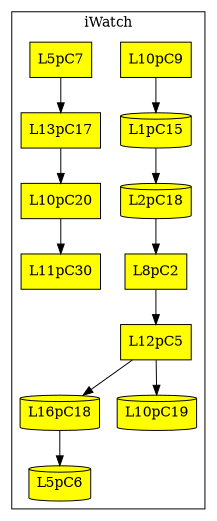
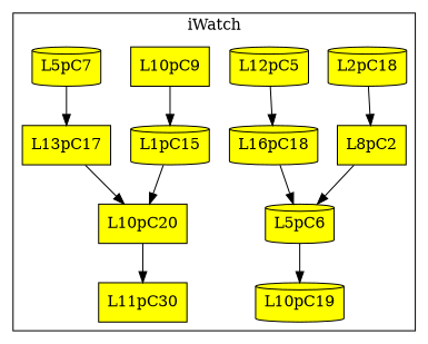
  digraph {
    node [fillcolor=yellow shape=cylinder style=filled]
    n1 [group=2 label=L10pC9 shape=box]
    n2 [group=3 label=L1pC15]
    n3 [group=4 label=L2pC18]
    n4 [group=5 label=L8pC2 shape=box]
-   n5 [group=6 label=L12pC5 shape=box]
+   n5 [group=6 label=L12pC5]
    n6 [group=7 label=L16pC18]
    n7 [group=8 label=L5pC6]
    n8 [group=9 label=L10pC19]
-   n9 [group=11 label=L5pC7 shape=box]
+   n9 [group=11 label=L5pC7]
    n10 [group=12 label=L13pC17 shape=box]
    n11 [group=13 label=L10pC20 shape=box]
    n12 [group=14 label=L11pC30 shape=box]
    subgraph cluster_1 {
      label=iWatch
      n1
      n2
      n3
      n4
      n5
      n6
      n7
      n8
      n9
      n10
      n11
      n12
    }
    n1 -> n2
-   n2 -> n3
+   n2 -> n11
    n3 -> n4
-   n4 -> n5
+   n4 -> n7
    n5 -> n6
    n6 -> n7
-   n5 -> n8
+   n7 -> n8
    n9 -> n10
    n10 -> n11
    n11 -> n12
  }
